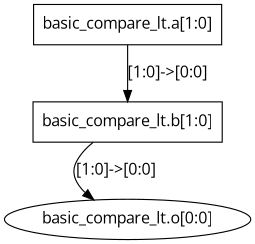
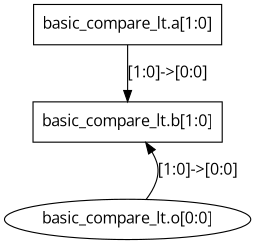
  digraph {
    fontname="Open Sans"
    node [fontname="Open Sans" shape=rectangle]
    edge [fontname="Open Sans"]
    n1 [label="basic_compare_lt.b[1:0]"]
    n2 [label="basic_compare_lt.o[0:0]" shape=ellipse]
    n3 [label="basic_compare_lt.a[1:0]"]
-   n1 -> n2 [label="[1:0]->[0:0]"]
+   n2 -> n1 [label="[1:0]->[0:0]"]
    n3 -> n1 [label="[1:0]->[0:0]"]
  }
